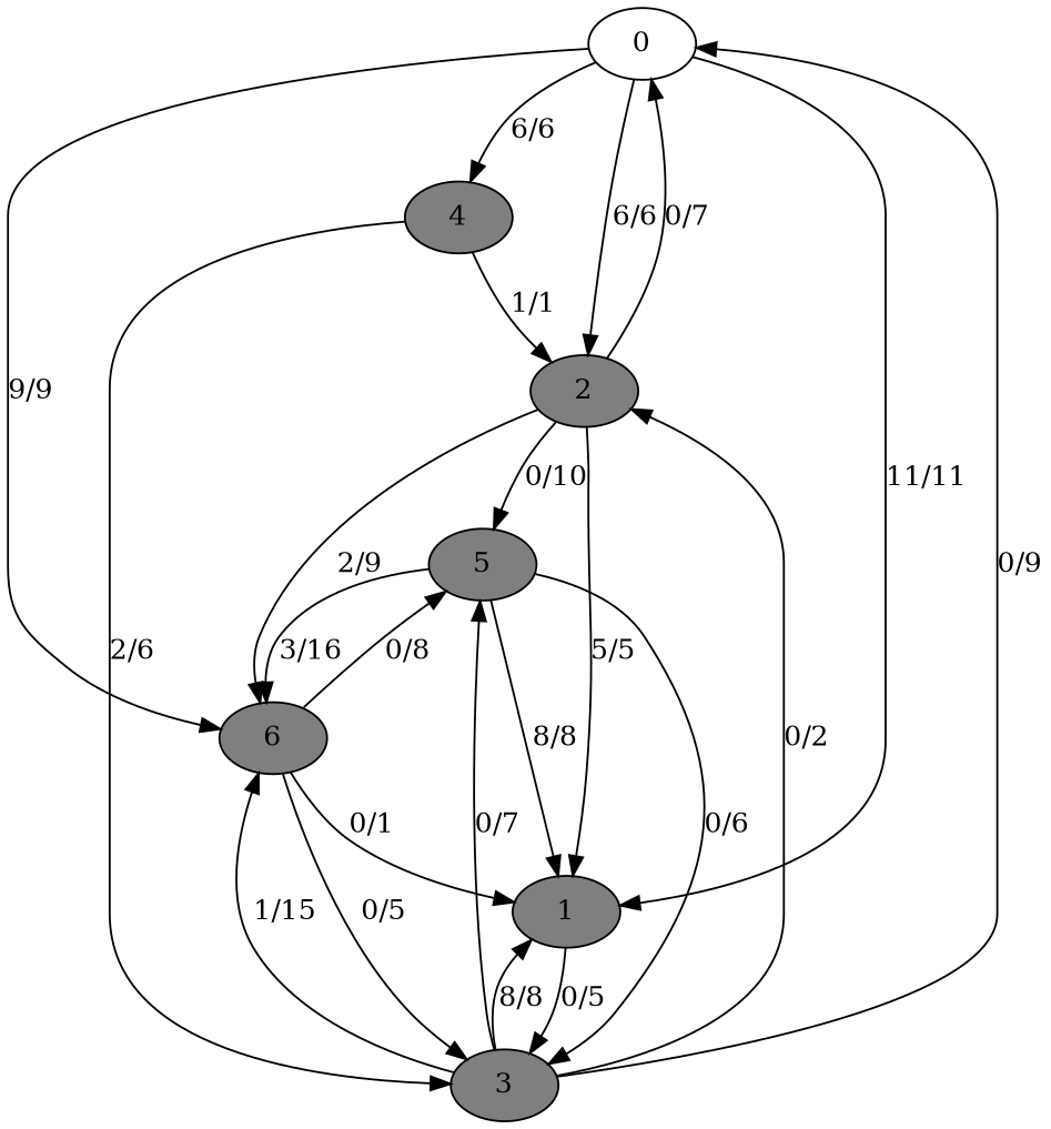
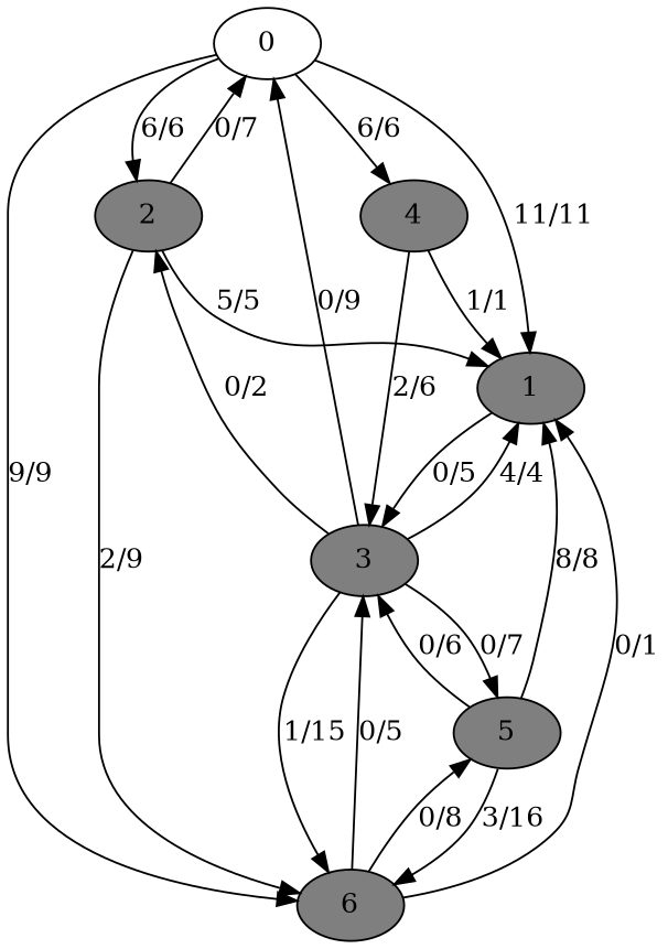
  digraph {
    node [fillcolor=grey50 style=filled]
    0 [fillcolor=grey100]
    2
    4
    6
    1
    5
    3
    0 -> 2 [label="6/6"]
    0 -> 4 [label="6/6"]
    0 -> 6 [label="9/9"]
    0 -> 1 [label="11/11"]
    2 -> 0 [label="0/7"]
    2 -> 6 [label="2/9"]
    2 -> 1 [label="5/5"]
-   2 -> 5 [label="0/10"]
-   4 -> 2 [label="1/1"]
+   4 -> 1 [label="1/1"]
    4 -> 3 [label="2/6"]
    6 -> 1 [label="0/1"]
    6 -> 5 [label="0/8"]
    6 -> 3 [label="0/5"]
    1 -> 3 [label="0/5"]
    5 -> 6 [label="3/16"]
    5 -> 1 [label="8/8"]
    5 -> 3 [label="0/6"]
    3 -> 0 [label="0/9"]
    3 -> 2 [label="0/2"]
    3 -> 6 [label="1/15"]
-   3 -> 1 [label="8/8"]
+   3 -> 1 [label="4/4"]
    3 -> 5 [label="0/7"]
  }
